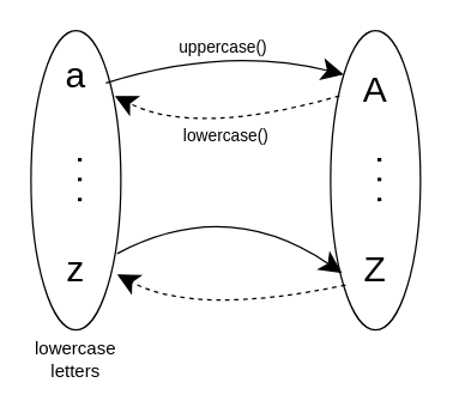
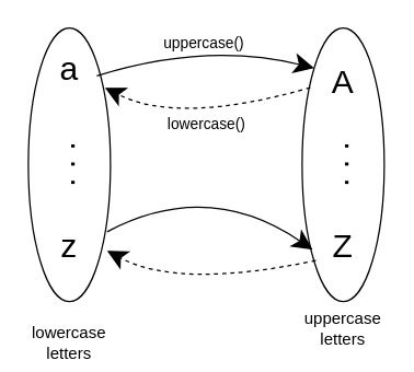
  <mxCell id="0" />
  <mxCell id="1" parent="0" />
  <mxCell id="2" value="" style="ellipse;whiteSpace=wrap;html=1;" vertex="1" parent="1"><mxGeometry x="20" y="20" width="60" height="200" as="geometry" /></mxCell>
  <mxCell id="3" value="" style="ellipse;whiteSpace=wrap;html=1;" vertex="1" parent="1"><mxGeometry x="220" y="20" width="60" height="200" as="geometry" /></mxCell>
  <mxCell id="4" value="&lt;font style=&quot;font-size: 24px&quot;&gt;Z&lt;/font&gt;" style="text;html=1;strokeColor=none;fillColor=none;align=center;verticalAlign=middle;whiteSpace=wrap;rounded=0;" vertex="1" parent="1"><mxGeometry x="230" y="170" width="40" height="20" as="geometry" /></mxCell>
  <mxCell id="5" value="&lt;font style=&quot;font-size: 24px&quot;&gt;A&lt;/font&gt;" style="text;html=1;strokeColor=none;fillColor=none;align=center;verticalAlign=middle;whiteSpace=wrap;rounded=0;" vertex="1" parent="1"><mxGeometry x="230" y="50" width="40" height="20" as="geometry" /></mxCell>
  <mxCell id="6" value="&lt;font style=&quot;font-size: 24px&quot;&gt;z&lt;/font&gt;" style="text;html=1;strokeColor=none;fillColor=none;align=center;verticalAlign=middle;whiteSpace=wrap;rounded=0;" vertex="1" parent="1"><mxGeometry x="30" y="170" width="40" height="20" as="geometry" /></mxCell>
  <mxCell id="7" value="&lt;font style=&quot;font-size: 24px&quot;&gt;a&lt;/font&gt;" style="text;html=1;strokeColor=none;fillColor=none;align=center;verticalAlign=middle;whiteSpace=wrap;rounded=0;" vertex="1" parent="1"><mxGeometry x="30" y="40" width="40" height="20" as="geometry" /></mxCell>
  <mxCell id="8" value="&lt;font style=&quot;font-size: 24px&quot;&gt;. . .&lt;/font&gt;" style="text;html=1;strokeColor=none;fillColor=none;align=center;verticalAlign=middle;whiteSpace=wrap;rounded=0;rotation=90;" vertex="1" parent="1"><mxGeometry x="240" y="110" width="40" height="20" as="geometry" /></mxCell>
  <mxCell id="9" value="&lt;font style=&quot;font-size: 24px&quot;&gt;. . .&lt;/font&gt;" style="text;html=1;strokeColor=none;fillColor=none;align=center;verticalAlign=middle;whiteSpace=wrap;rounded=0;rotation=90;" vertex="1" parent="1"><mxGeometry x="40" y="110" width="40" height="20" as="geometry" /></mxCell>
  <mxCell id="10" value="uppercase()" style="curved=1;endArrow=classic;html=1;entryX=0;entryY=0;entryDx=0;entryDy=0;exitX=1;exitY=0.75;exitDx=0;exitDy=0;endSize=12;" edge="1" parent="1" source="7" target="3"><mxGeometry width="50" height="50" relative="1" as="geometry"><mxPoint x="110" y="330" as="sourcePoint" /><mxPoint x="160" y="280" as="targetPoint" /><Array as="points"><mxPoint x="150" y="30" /></Array></mxGeometry></mxCell>
  <mxCell id="11" value="" style="curved=1;endArrow=classic;html=1;entryX=0.126;entryY=0.81;entryDx=0;entryDy=0;exitX=0.959;exitY=0.745;exitDx=0;exitDy=0;endSize=12;exitPerimeter=0;entryPerimeter=0;" edge="1" parent="1" source="2" target="3"><mxGeometry width="50" height="50" relative="1" as="geometry"><mxPoint x="71.21" y="175" as="sourcePoint" /><mxPoint x="229.997" y="169.289" as="targetPoint" /><Array as="points"><mxPoint x="151.21" y="130" /></Array></mxGeometry></mxCell>
  <mxCell id="12" value="" style="curved=1;endArrow=classic;html=1;entryX=0.959;entryY=0.814;entryDx=0;entryDy=0;exitX=0;exitY=1;exitDx=0;exitDy=0;endSize=12;entryPerimeter=0;dashed=1;" edge="1" parent="1" source="4" target="2"><mxGeometry width="50" height="50" relative="1" as="geometry"><mxPoint x="220.02" y="193" as="sourcePoint" /><mxPoint x="70" y="180" as="targetPoint" /><Array as="points"><mxPoint x="130" y="211" /></Array></mxGeometry></mxCell>
  <mxCell id="13" value="lowercase()" style="curved=1;endArrow=classic;html=1;entryX=0.933;entryY=0.218;entryDx=0;entryDy=0;exitX=0.1;exitY=0.218;exitDx=0;exitDy=0;endSize=12;exitPerimeter=0;entryPerimeter=0;dashed=1;" edge="1" parent="1" source="3" target="2"><mxGeometry x="0.002" y="5" width="50" height="50" relative="1" as="geometry"><mxPoint x="220" y="73" as="sourcePoint" /><mxPoint x="69.98" y="60" as="targetPoint" /><Array as="points"><mxPoint x="129.98" y="91" /></Array><mxPoint as="offset" /></mxGeometry></mxCell>
- <mxCell id="14" value="lowercase letters" style="text;html=1;strokeColor=none;fillColor=none;align=center;verticalAlign=middle;whiteSpace=wrap;rounded=0;" vertex="1" parent="1"><mxGeometry x="30" y="230" width="40" height="20" as="geometry" /></mxCell>
+ <mxCell id="14" value="lowercase letters" style="text;html=1;strokeColor=none;fillColor=none;align=center;verticalAlign=middle;whiteSpace=wrap;rounded=0;" vertex="1" parent="1"><mxGeometry x="30" y="240" width="40" height="20" as="geometry" /></mxCell>
+ <mxCell id="15" value="uppercase letters" style="text;html=1;strokeColor=none;fillColor=none;align=center;verticalAlign=middle;whiteSpace=wrap;rounded=0;" vertex="1" parent="1"><mxGeometry x="230" y="230" width="40" height="20" as="geometry" /></mxCell>
